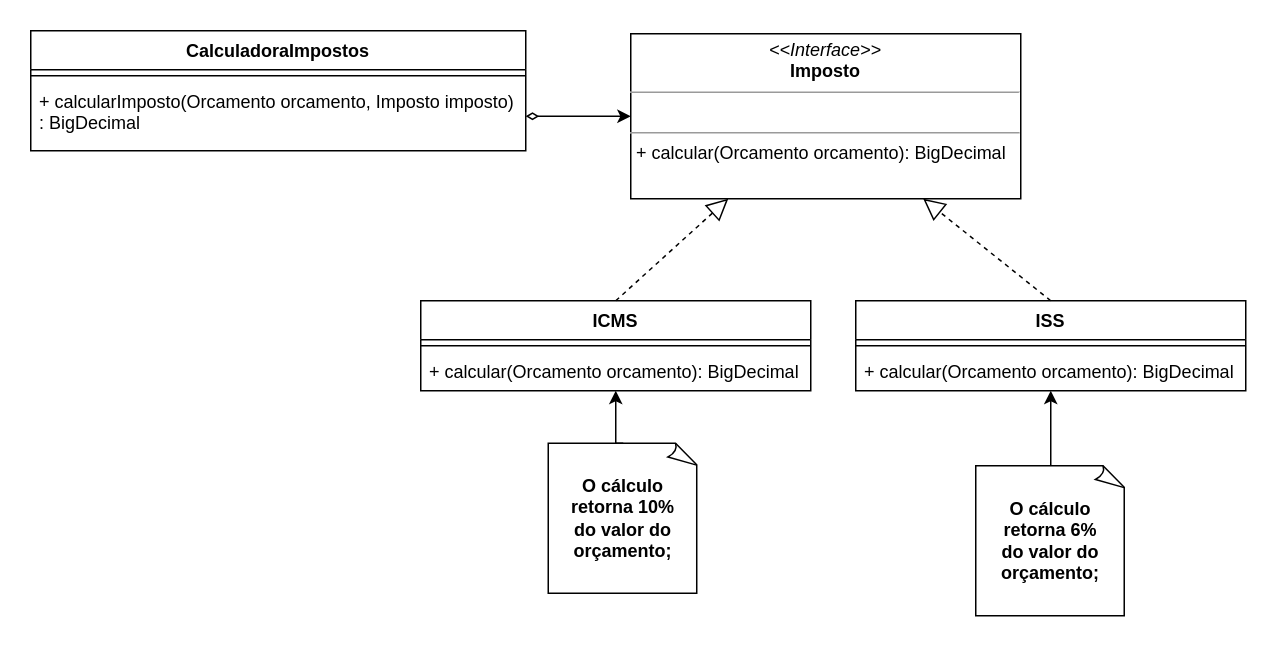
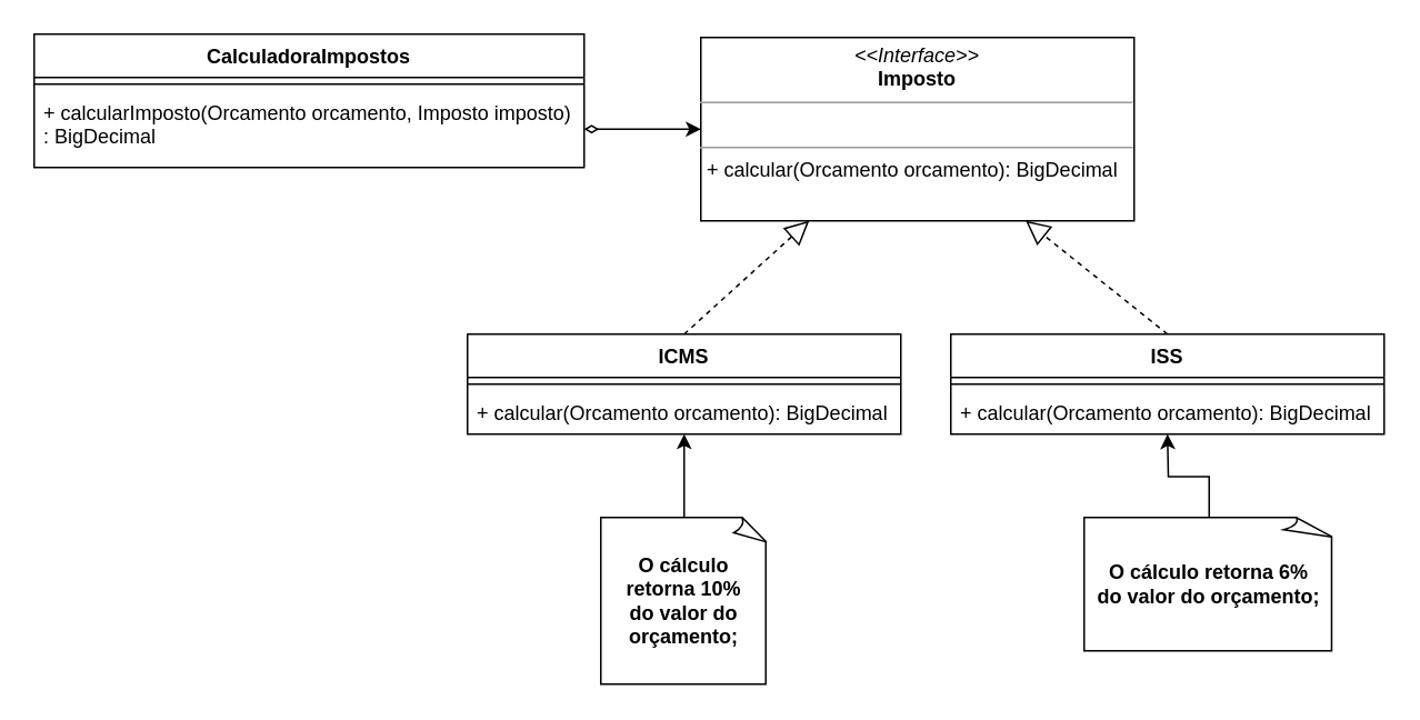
  <mxCell id="0" />
  <mxCell id="1" parent="0" />
  <mxCell id="2" value="&lt;p style=&quot;margin:0px;margin-top:4px;text-align:center;&quot;&gt;&lt;i&gt;&amp;lt;&amp;lt;Interface&amp;gt;&amp;gt;&lt;/i&gt;&lt;br&gt;&lt;b style=&quot;border-color: var(--border-color);&quot;&gt;Imposto&lt;/b&gt;&lt;br&gt;&lt;/p&gt;&lt;hr size=&quot;1&quot;&gt;&lt;p style=&quot;margin:0px;margin-left:4px;&quot;&gt;&lt;br&gt;&lt;/p&gt;&lt;hr size=&quot;1&quot;&gt;&lt;p style=&quot;margin:0px;margin-left:4px;&quot;&gt;+&amp;nbsp;calcular(Orcamento orcamento): BigDecimal&lt;br&gt;&lt;/p&gt;" style="verticalAlign=top;align=left;overflow=fill;fontSize=12;fontFamily=Helvetica;html=1;" parent="1" vertex="1"><mxGeometry x="420" y="22" width="260" height="110" as="geometry" /></mxCell>
  <mxCell id="3" value="ICMS" style="swimlane;fontStyle=1;align=center;verticalAlign=top;childLayout=stackLayout;horizontal=1;startSize=26;horizontalStack=0;resizeParent=1;resizeParentMax=0;resizeLast=0;collapsible=1;marginBottom=0;" parent="1" vertex="1"><mxGeometry x="280" y="200" width="260" height="60" as="geometry" /></mxCell>
  <mxCell id="4" value="" style="line;strokeWidth=1;fillColor=none;align=left;verticalAlign=middle;spacingTop=-1;spacingLeft=3;spacingRight=3;rotatable=0;labelPosition=right;points=[];portConstraint=eastwest;strokeColor=inherit;" parent="3" vertex="1"><mxGeometry y="26" width="260" height="8" as="geometry" /></mxCell>
  <mxCell id="5" value="+ calcular(Orcamento orcamento): BigDecimal" style="text;strokeColor=none;fillColor=none;align=left;verticalAlign=top;spacingLeft=4;spacingRight=4;overflow=hidden;rotatable=0;points=[[0,0.5],[1,0.5]];portConstraint=eastwest;" parent="3" vertex="1"><mxGeometry y="34" width="260" height="26" as="geometry" /></mxCell>
  <mxCell id="6" value="ISS" style="swimlane;fontStyle=1;align=center;verticalAlign=top;childLayout=stackLayout;horizontal=1;startSize=26;horizontalStack=0;resizeParent=1;resizeParentMax=0;resizeLast=0;collapsible=1;marginBottom=0;" parent="1" vertex="1"><mxGeometry x="570" y="200" width="260" height="60" as="geometry" /></mxCell>
  <mxCell id="7" value="" style="line;strokeWidth=1;fillColor=none;align=left;verticalAlign=middle;spacingTop=-1;spacingLeft=3;spacingRight=3;rotatable=0;labelPosition=right;points=[];portConstraint=eastwest;strokeColor=inherit;" parent="6" vertex="1"><mxGeometry y="26" width="260" height="8" as="geometry" /></mxCell>
  <mxCell id="8" value="+ calcular(Orcamento orcamento): BigDecimal" style="text;strokeColor=none;fillColor=none;align=left;verticalAlign=top;spacingLeft=4;spacingRight=4;overflow=hidden;rotatable=0;points=[[0,0.5],[1,0.5]];portConstraint=eastwest;" parent="6" vertex="1"><mxGeometry y="34" width="260" height="26" as="geometry" /></mxCell>
  <mxCell id="9" style="edgeStyle=orthogonalEdgeStyle;rounded=0;orthogonalLoop=1;jettySize=auto;html=1;entryX=0.5;entryY=1;entryDx=0;entryDy=0;entryPerimeter=0;exitX=0.5;exitY=0;exitDx=0;exitDy=0;exitPerimeter=0;" parent="1" source="17" target="5" edge="1"><mxGeometry relative="1" as="geometry"><mxPoint x="410" y="310" as="sourcePoint" /><mxPoint x="410" y="270" as="targetPoint" /></mxGeometry></mxCell>
  <mxCell id="10" style="edgeStyle=orthogonalEdgeStyle;rounded=0;orthogonalLoop=1;jettySize=auto;html=1;exitX=0.5;exitY=0;exitDx=0;exitDy=0;exitPerimeter=0;" parent="1" source="18" edge="1"><mxGeometry relative="1" as="geometry"><mxPoint x="700" y="260" as="targetPoint" /><mxPoint x="710" y="300" as="sourcePoint" /></mxGeometry></mxCell>
  <mxCell id="11" value="" style="endArrow=block;dashed=1;endFill=0;endSize=12;html=1;rounded=0;exitX=0.5;exitY=0;exitDx=0;exitDy=0;entryX=0.25;entryY=1;entryDx=0;entryDy=0;" parent="1" source="3" target="2" edge="1"><mxGeometry width="160" relative="1" as="geometry"><mxPoint x="330" y="170" as="sourcePoint" /><mxPoint x="540" y="130" as="targetPoint" /></mxGeometry></mxCell>
  <mxCell id="12" value="" style="endArrow=block;dashed=1;endFill=0;endSize=12;html=1;rounded=0;exitX=0.5;exitY=0;exitDx=0;exitDy=0;entryX=0.75;entryY=1;entryDx=0;entryDy=0;" parent="1" source="6" target="2" edge="1"><mxGeometry width="160" relative="1" as="geometry"><mxPoint x="670" y="160" as="sourcePoint" /><mxPoint x="830" y="160" as="targetPoint" /></mxGeometry></mxCell>
  <mxCell id="13" value="CalculadoraImpostos" style="swimlane;fontStyle=1;align=center;verticalAlign=top;childLayout=stackLayout;horizontal=1;startSize=26;horizontalStack=0;resizeParent=1;resizeParentMax=0;resizeLast=0;collapsible=1;marginBottom=0;" parent="1" vertex="1"><mxGeometry x="20" y="20" width="330" height="80" as="geometry" /></mxCell>
  <mxCell id="14" value="" style="line;strokeWidth=1;fillColor=none;align=left;verticalAlign=middle;spacingTop=-1;spacingLeft=3;spacingRight=3;rotatable=0;labelPosition=right;points=[];portConstraint=eastwest;strokeColor=inherit;" parent="13" vertex="1"><mxGeometry y="26" width="330" height="8" as="geometry" /></mxCell>
  <mxCell id="15" value="+ calcularImposto(Orcamento orcamento, Imposto imposto)&#10;: BigDecimal" style="text;strokeColor=none;fillColor=none;align=left;verticalAlign=top;spacingLeft=4;spacingRight=4;overflow=hidden;rotatable=0;points=[[0,0.5],[1,0.5]];portConstraint=eastwest;" parent="13" vertex="1"><mxGeometry y="34" width="330" height="46" as="geometry" /></mxCell>
  <mxCell id="16" style="edgeStyle=orthogonalEdgeStyle;rounded=0;orthogonalLoop=1;jettySize=auto;html=1;entryX=0;entryY=0.5;entryDx=0;entryDy=0;startArrow=diamondThin;startFill=0;" parent="1" source="15" target="2" edge="1"><mxGeometry relative="1" as="geometry" /></mxCell>
- <mxCell id="17" value="&lt;b style=&quot;border-color: var(--border-color);&quot;&gt;O cálculo retorna 10%&lt;br style=&quot;border-color: var(--border-color);&quot;&gt;do valor do orçamento;&lt;/b&gt;" style="whiteSpace=wrap;html=1;shape=mxgraph.basic.document" parent="1" vertex="1"><mxGeometry x="365" y="295" width="100" height="100" as="geometry" /></mxCell>
- <mxCell id="18" value="&lt;b style=&quot;border-color: var(--border-color);&quot;&gt;O cálculo retorna 6%&lt;br style=&quot;border-color: var(--border-color);&quot;&gt;do valor do orçamento;&lt;/b&gt;" style="whiteSpace=wrap;html=1;shape=mxgraph.basic.document" parent="1" vertex="1"><mxGeometry x="650" y="310" width="100" height="100" as="geometry" /></mxCell>
+ <mxCell id="17" value="&lt;b style=&quot;border-color: var(--border-color);&quot;&gt;O cálculo retorna 10%&lt;br style=&quot;border-color: var(--border-color);&quot;&gt;do valor do orçamento;&lt;/b&gt;" style="whiteSpace=wrap;html=1;shape=mxgraph.basic.document" parent="1" vertex="1"><mxGeometry x="360" y="310" width="100" height="100" as="geometry" /></mxCell>
+ <mxCell id="18" value="&lt;b style=&quot;border-color: var(--border-color);&quot;&gt;O cálculo retorna 6%&lt;br style=&quot;border-color: var(--border-color);&quot;&gt;do valor do orçamento;&lt;/b&gt;" style="whiteSpace=wrap;html=1;shape=mxgraph.basic.document" parent="1" vertex="1"><mxGeometry x="650" y="310" width="150" height="80" as="geometry" /></mxCell>
